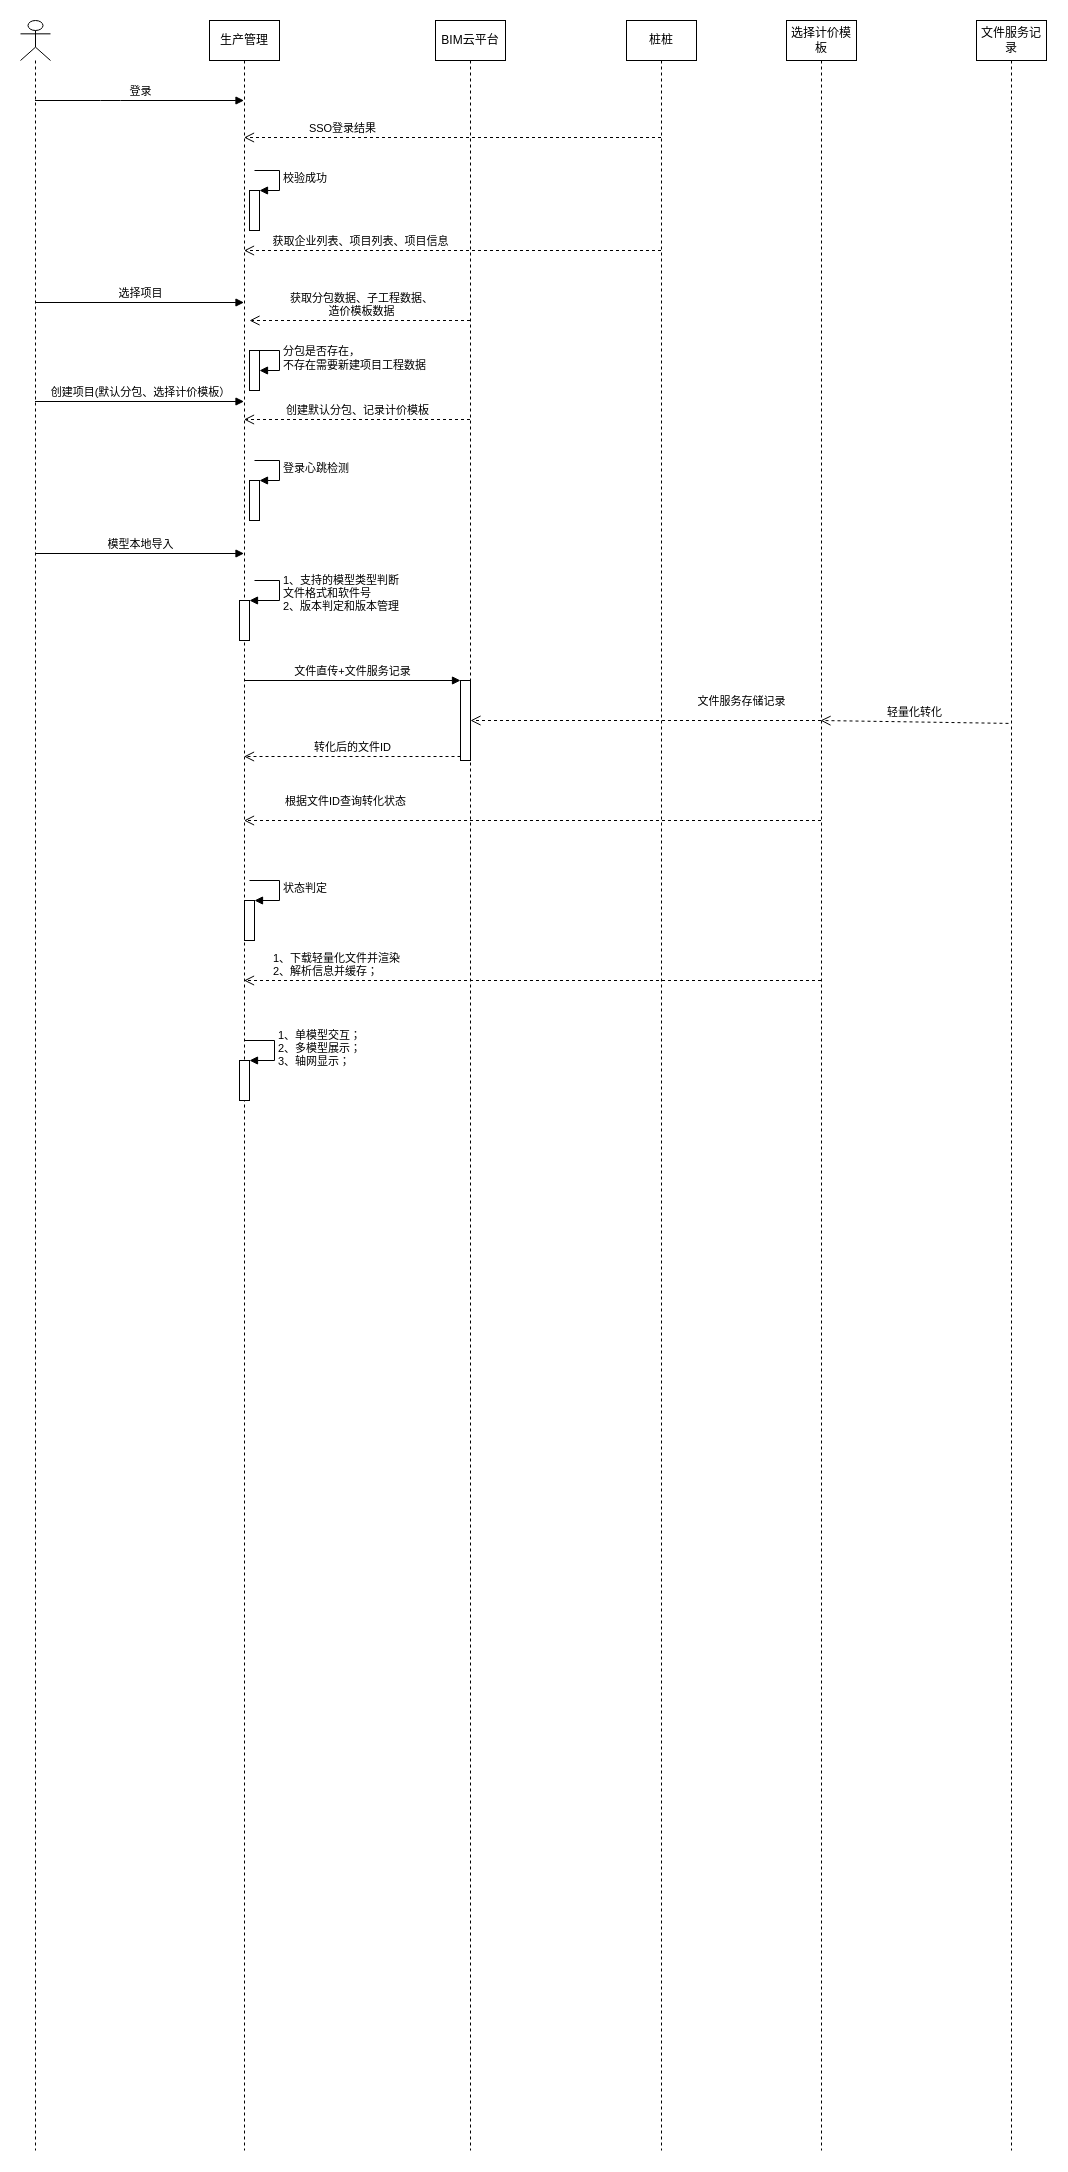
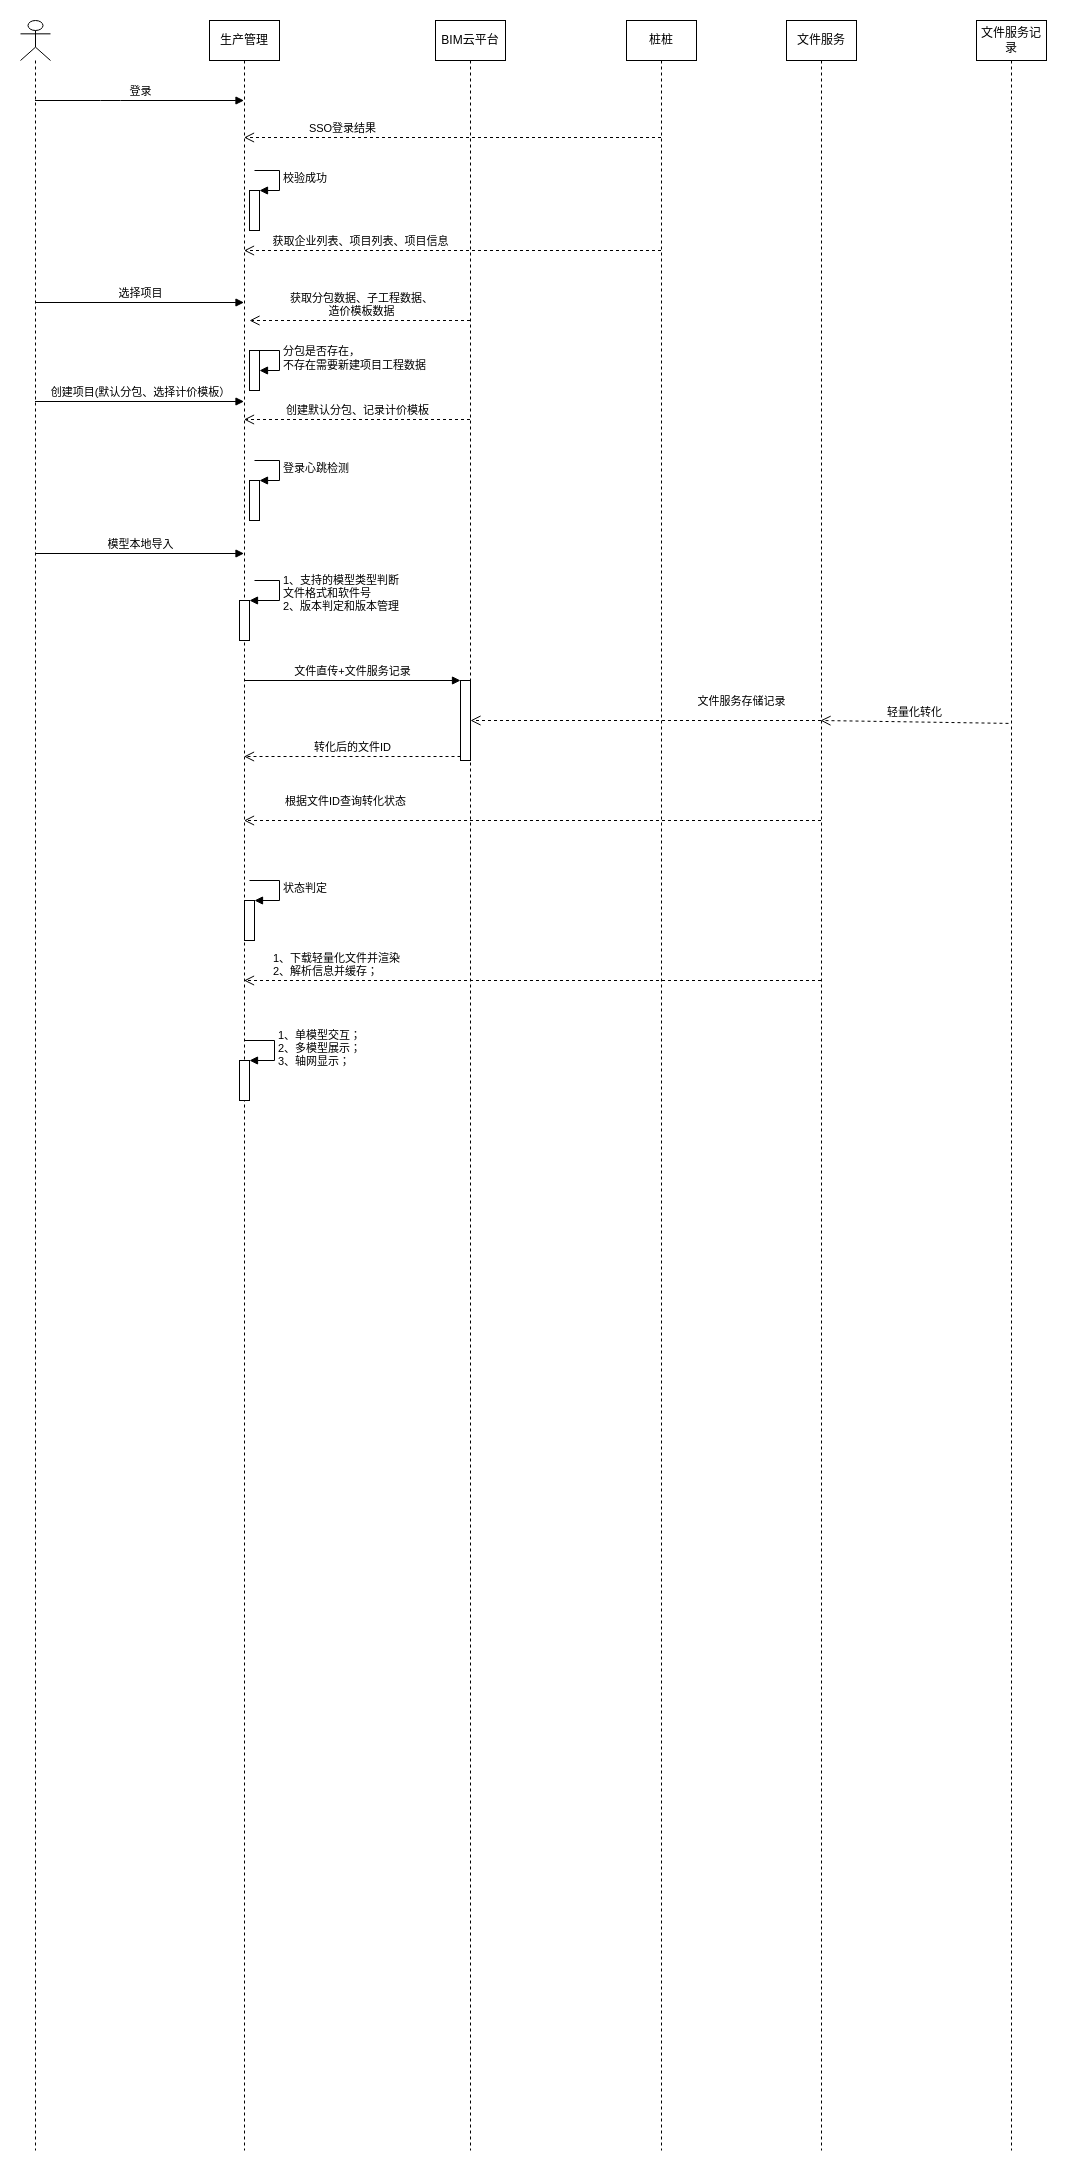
  <mxCell id="0" />
  <mxCell id="1" parent="0" />
  <mxCell id="2" value="" style="group" parent="1" vertex="1" connectable="0"><mxGeometry x="20" y="20" width="1026" height="2130" as="geometry" /></mxCell>
  <mxCell id="3" value="" style="shape=umlLifeline;participant=umlActor;perimeter=lifelinePerimeter;whiteSpace=wrap;html=1;container=1;collapsible=0;recursiveResize=0;verticalAlign=top;spacingTop=36;outlineConnect=0;" parent="2" vertex="1"><mxGeometry width="30" height="2130" as="geometry" /></mxCell>
  <mxCell id="4" value="生产管理" style="shape=umlLifeline;perimeter=lifelinePerimeter;whiteSpace=wrap;html=1;container=1;collapsible=0;recursiveResize=0;outlineConnect=0;" parent="2" vertex="1"><mxGeometry x="189" width="70" height="2130" as="geometry" /></mxCell>
  <mxCell id="5" value="" style="html=1;points=[];perimeter=orthogonalPerimeter;" parent="4" vertex="1"><mxGeometry x="40" y="170" width="10" height="40" as="geometry" /></mxCell>
  <mxCell id="6" value="校验成功" style="edgeStyle=orthogonalEdgeStyle;html=1;align=left;spacingLeft=2;endArrow=block;rounded=0;entryX=1;entryY=0;" parent="4" target="5" edge="1"><mxGeometry relative="1" as="geometry"><mxPoint x="45" y="150" as="sourcePoint" /><Array as="points"><mxPoint x="70" y="150" /></Array></mxGeometry></mxCell>
  <mxCell id="7" value="" style="html=1;points=[];perimeter=orthogonalPerimeter;" parent="4" vertex="1"><mxGeometry x="40" y="330" width="10" height="40" as="geometry" /></mxCell>
  <mxCell id="8" value="分包是否存在，&lt;br&gt;不存在需要新建项目工程数据" style="edgeStyle=orthogonalEdgeStyle;html=1;align=left;spacingLeft=2;endArrow=block;rounded=0;entryX=1;entryY=0;" parent="4" edge="1"><mxGeometry relative="1" as="geometry"><mxPoint x="45" y="330" as="sourcePoint" /><Array as="points"><mxPoint x="70" y="330" /></Array><mxPoint x="50" y="350" as="targetPoint" /></mxGeometry></mxCell>
  <mxCell id="9" value="获取分包数据、子工程数据、&lt;br&gt;造价模板数据" style="html=1;verticalAlign=bottom;endArrow=open;dashed=1;endSize=8;" parent="4" source="17" edge="1"><mxGeometry x="0.002" relative="1" as="geometry"><mxPoint x="120" y="300" as="sourcePoint" /><mxPoint x="40" y="300" as="targetPoint" /><mxPoint x="1" as="offset" /></mxGeometry></mxCell>
  <mxCell id="10" value="" style="html=1;points=[];perimeter=orthogonalPerimeter;" parent="4" vertex="1"><mxGeometry x="40" y="460" width="10" height="40" as="geometry" /></mxCell>
  <mxCell id="11" value="登录心跳检测" style="edgeStyle=orthogonalEdgeStyle;html=1;align=left;spacingLeft=2;endArrow=block;rounded=0;entryX=1;entryY=0;" parent="4" target="10" edge="1"><mxGeometry relative="1" as="geometry"><mxPoint x="45" y="440" as="sourcePoint" /><Array as="points"><mxPoint x="70" y="440" /></Array></mxGeometry></mxCell>
  <mxCell id="12" value="1、支持的模型类型判断&lt;br&gt;文件格式和软件号&lt;br&gt;2、版本判定和版本管理" style="edgeStyle=orthogonalEdgeStyle;html=1;align=left;spacingLeft=2;endArrow=block;rounded=0;entryX=1;entryY=0;" parent="4" target="35" edge="1"><mxGeometry relative="1" as="geometry"><mxPoint x="45" y="560" as="sourcePoint" /><Array as="points"><mxPoint x="70" y="560" /></Array></mxGeometry></mxCell>
  <mxCell id="13" value="" style="html=1;points=[];perimeter=orthogonalPerimeter;" vertex="1" parent="4"><mxGeometry x="35" y="880" width="10" height="40" as="geometry" /></mxCell>
  <mxCell id="14" value="状态判定" style="edgeStyle=orthogonalEdgeStyle;html=1;align=left;spacingLeft=2;endArrow=block;rounded=0;entryX=1;entryY=0;" edge="1" target="13" parent="4"><mxGeometry relative="1" as="geometry"><mxPoint x="40" y="860" as="sourcePoint" /><Array as="points"><mxPoint x="70" y="860" /></Array></mxGeometry></mxCell>
  <mxCell id="15" value="" style="html=1;points=[];perimeter=orthogonalPerimeter;" vertex="1" parent="4"><mxGeometry x="30" y="1040" width="10" height="40" as="geometry" /></mxCell>
  <mxCell id="16" value="1、单模型交互；&lt;br&gt;2、多模型展示；&lt;br&gt;3、轴网显示；" style="edgeStyle=orthogonalEdgeStyle;html=1;align=left;spacingLeft=2;endArrow=block;rounded=0;entryX=1;entryY=0;" edge="1" target="15" parent="4"><mxGeometry relative="1" as="geometry"><mxPoint x="35" y="1020" as="sourcePoint" /><Array as="points"><mxPoint x="65" y="1020" /></Array></mxGeometry></mxCell>
  <mxCell id="17" value="BIM云平台" style="shape=umlLifeline;perimeter=lifelinePerimeter;whiteSpace=wrap;html=1;container=1;collapsible=0;recursiveResize=0;outlineConnect=0;" parent="2" vertex="1"><mxGeometry x="415" width="70" height="2130" as="geometry" /></mxCell>
  <mxCell id="18" value="" style="html=1;points=[];perimeter=orthogonalPerimeter;" vertex="1" parent="17"><mxGeometry x="25" y="660" width="10" height="80" as="geometry" /></mxCell>
  <mxCell id="19" value="文件服务存储记录" style="html=1;verticalAlign=bottom;endArrow=open;dashed=1;endSize=8;" edge="1" parent="17" source="21"><mxGeometry x="-0.541" y="-10" relative="1" as="geometry"><mxPoint x="383" y="700" as="sourcePoint" /><mxPoint x="35" y="700" as="targetPoint" /><mxPoint as="offset" /></mxGeometry></mxCell>
  <mxCell id="20" value="桩桩" style="shape=umlLifeline;perimeter=lifelinePerimeter;whiteSpace=wrap;html=1;container=1;collapsible=0;recursiveResize=0;outlineConnect=0;" parent="2" vertex="1"><mxGeometry x="606" width="70" height="2130" as="geometry" /></mxCell>
- <mxCell id="21" value="选择计价模板" style="shape=umlLifeline;perimeter=lifelinePerimeter;whiteSpace=wrap;html=1;container=1;collapsible=0;recursiveResize=0;outlineConnect=0;" parent="2" vertex="1"><mxGeometry x="766" width="70" height="2130" as="geometry" /></mxCell>
+ <mxCell id="21" value="文件服务" style="shape=umlLifeline;perimeter=lifelinePerimeter;whiteSpace=wrap;html=1;container=1;collapsible=0;recursiveResize=0;outlineConnect=0;" parent="2" vertex="1"><mxGeometry x="766" width="70" height="2130" as="geometry" /></mxCell>
  <mxCell id="22" value="轻量化转化" style="html=1;verticalAlign=bottom;endArrow=open;dashed=1;endSize=8;exitX=0.457;exitY=0.33;exitDx=0;exitDy=0;exitPerimeter=0;" edge="1" parent="21" source="23"><mxGeometry relative="1" as="geometry"><mxPoint x="114" y="700" as="sourcePoint" /><mxPoint x="34" y="700" as="targetPoint" /></mxGeometry></mxCell>
  <mxCell id="23" value="文件服务记录" style="shape=umlLifeline;perimeter=lifelinePerimeter;whiteSpace=wrap;html=1;container=1;collapsible=0;recursiveResize=0;outlineConnect=0;" parent="2" vertex="1"><mxGeometry x="956" width="70" height="2130" as="geometry" /></mxCell>
  <mxCell id="24" value="登录" style="html=1;verticalAlign=bottom;endArrow=block;" parent="2" source="3" target="4" edge="1"><mxGeometry width="80" relative="1" as="geometry"><mxPoint x="20" y="90" as="sourcePoint" /><mxPoint x="100" y="90" as="targetPoint" /><Array as="points"><mxPoint x="90" y="80" /></Array></mxGeometry></mxCell>
  <mxCell id="25" value="SSO登录结果" style="html=1;verticalAlign=bottom;endArrow=open;dashed=1;endSize=8;" parent="2" source="20" edge="1"><mxGeometry x="0.532" relative="1" as="geometry"><mxPoint x="589" y="117" as="sourcePoint" /><mxPoint x="223.5" y="117" as="targetPoint" /><mxPoint as="offset" /></mxGeometry></mxCell>
  <mxCell id="26" value="获取企业列表、项目列表、项目信息" style="html=1;verticalAlign=bottom;endArrow=open;dashed=1;endSize=8;" parent="2" source="20" edge="1"><mxGeometry x="0.446" relative="1" as="geometry"><mxPoint x="593.5" y="230" as="sourcePoint" /><mxPoint x="223.5" y="230" as="targetPoint" /><mxPoint as="offset" /></mxGeometry></mxCell>
  <mxCell id="27" value="选择项目" style="html=1;verticalAlign=bottom;endArrow=block;" parent="2" target="4" edge="1"><mxGeometry width="80" relative="1" as="geometry"><mxPoint x="14.5" y="282" as="sourcePoint" /><mxPoint x="184.5" y="282" as="targetPoint" /></mxGeometry></mxCell>
  <mxCell id="28" value="创建默认分包、记录计价模板" style="html=1;verticalAlign=bottom;endArrow=open;dashed=1;endSize=8;" parent="2" edge="1"><mxGeometry relative="1" as="geometry"><mxPoint x="449.5" y="399" as="sourcePoint" /><mxPoint x="223.5" y="399" as="targetPoint" /></mxGeometry></mxCell>
  <mxCell id="29" value="创建项目(默认分包、选择计价模板）" style="html=1;verticalAlign=bottom;endArrow=block;" parent="2" target="4" edge="1"><mxGeometry width="80" relative="1" as="geometry"><mxPoint x="14.5" y="381" as="sourcePoint" /><mxPoint x="184.5" y="381" as="targetPoint" /></mxGeometry></mxCell>
  <mxCell id="30" value="模型本地导入" style="html=1;verticalAlign=bottom;endArrow=block;" parent="2" edge="1"><mxGeometry width="80" relative="1" as="geometry"><mxPoint x="14.5" y="533" as="sourcePoint" /><mxPoint x="223.5" y="533" as="targetPoint" /></mxGeometry></mxCell>
  <mxCell id="31" value="文件直传+文件服务记录" style="html=1;verticalAlign=bottom;endArrow=block;entryX=0;entryY=0;" edge="1" target="18" parent="2" source="4"><mxGeometry relative="1" as="geometry"><mxPoint x="260" y="660" as="sourcePoint" /></mxGeometry></mxCell>
  <mxCell id="32" value="转化后的文件ID" style="html=1;verticalAlign=bottom;endArrow=open;dashed=1;endSize=8;exitX=0;exitY=0.95;" edge="1" source="18" parent="2" target="4"><mxGeometry relative="1" as="geometry"><mxPoint x="370" y="736" as="targetPoint" /></mxGeometry></mxCell>
  <mxCell id="33" value="根据文件ID查询转化状态" style="html=1;verticalAlign=bottom;endArrow=open;dashed=1;endSize=8;" edge="1" parent="2"><mxGeometry x="0.649" y="-10" relative="1" as="geometry"><mxPoint x="800.5" y="800" as="sourcePoint" /><mxPoint x="223.5" y="800" as="targetPoint" /><mxPoint as="offset" /></mxGeometry></mxCell>
  <mxCell id="34" value="1、下载轻量化文件并渲染&lt;br&gt;2、解析信息并缓存；" style="html=1;verticalAlign=bottom;endArrow=open;dashed=1;endSize=8;align=left;" edge="1" parent="2"><mxGeometry x="0.908" relative="1" as="geometry"><mxPoint x="800.5" y="960" as="sourcePoint" /><mxPoint x="223.5" y="960" as="targetPoint" /><mxPoint as="offset" /></mxGeometry></mxCell>
  <mxCell id="35" value="" style="html=1;points=[];perimeter=orthogonalPerimeter;" parent="2" vertex="1"><mxGeometry x="219" y="580" width="10" height="40" as="geometry" /></mxCell>
